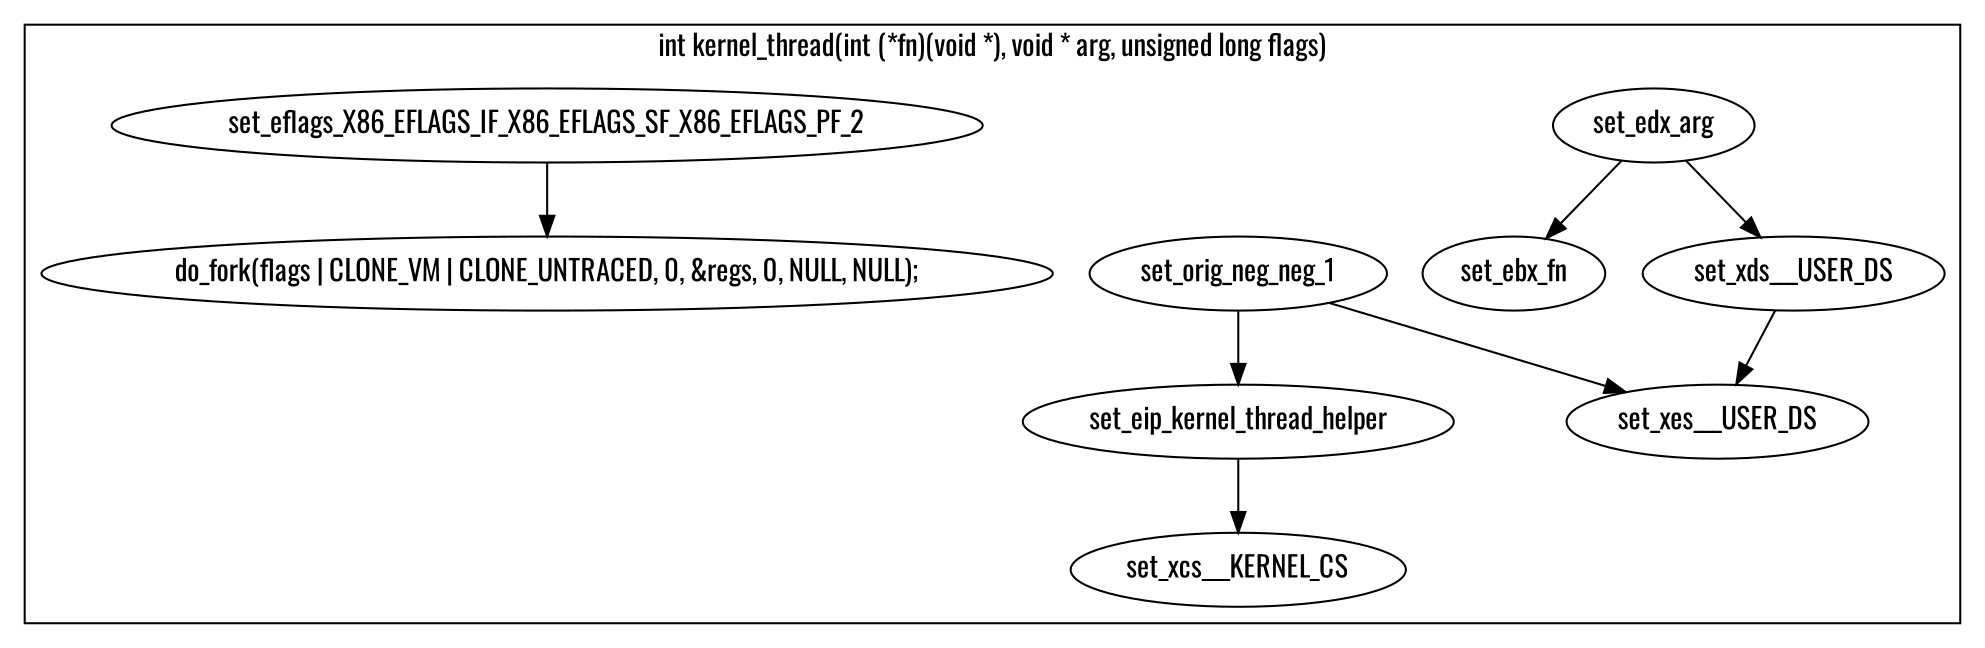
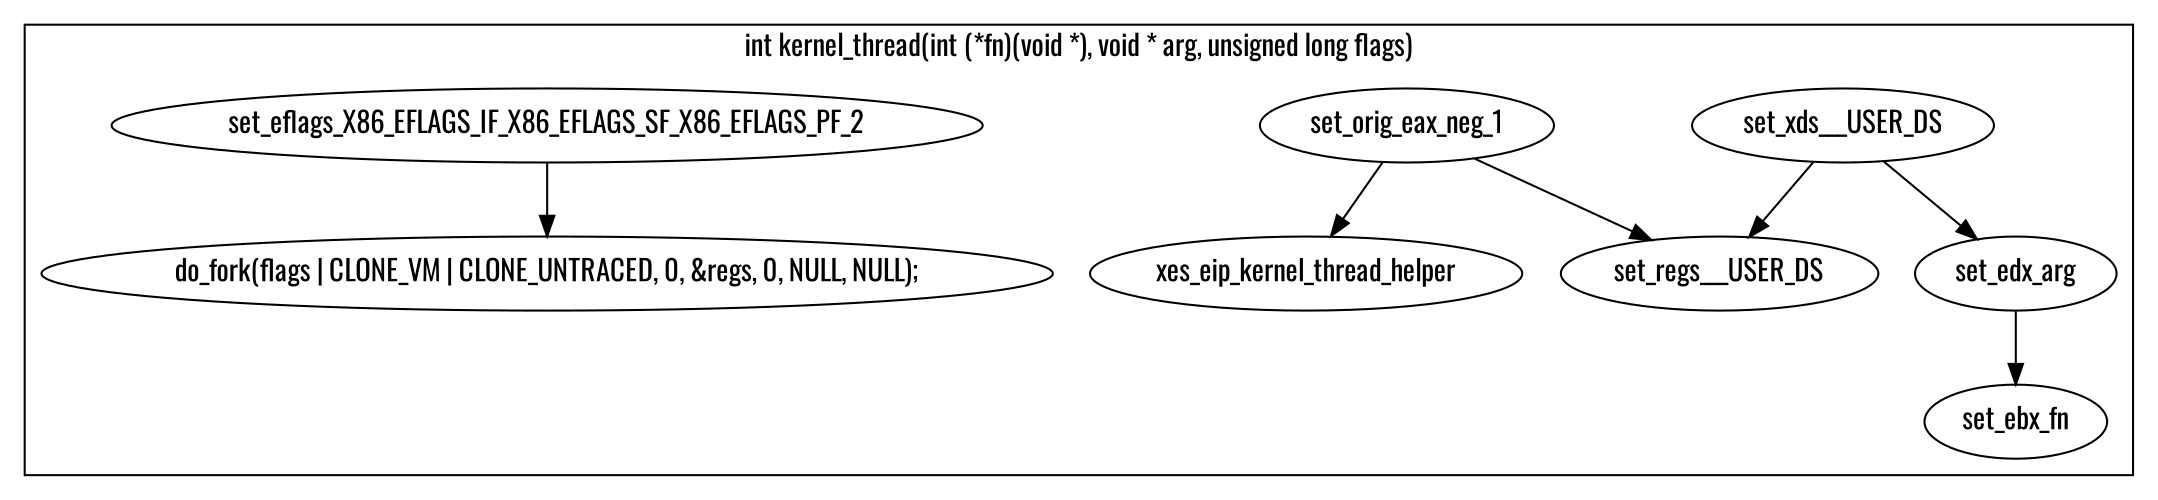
  digraph {
    fontname=Oswald
    node [fontname=Oswald]
    edge [fontname=Oswald]
    n1 [label=set_ebx_fn]
    n2 [label=set_edx_arg]
    n3 [label=set_xds___USER_DS]
-   n4 [label=set_xes___USER_DS]
-   n5 [label=set_orig_neg_neg_1]
-   n6 [label=set_eip_kernel_thread_helper]
-   n7 [label=set_xcs___KERNEL_CS]
+   n4 [label=set_regs___USER_DS]
+   n5 [label=set_orig_eax_neg_1]
+   n6 [label=xes_eip_kernel_thread_helper]
    n8 [label=set_eflags_X86_EFLAGS_IF_X86_EFLAGS_SF_X86_EFLAGS_PF_2]
    n9 [label="do_fork(flags | CLONE_VM | CLONE_UNTRACED, 0, &regs, 0, NULL, NULL);"]
    subgraph cluster_1 {
      label="int kernel_thread(int (*fn)(void *), void * arg, unsigned long flags)"
      n1
      n2
      n3
      n4
      n5
      n6
-     n7
      n8
      n9
    }
    n2 -> n1
-   n2 -> n3
+   n3 -> n2
    n3 -> n4
    n5 -> n4
    n5 -> n6
-   n6 -> n7
    n8 -> n9
  }
